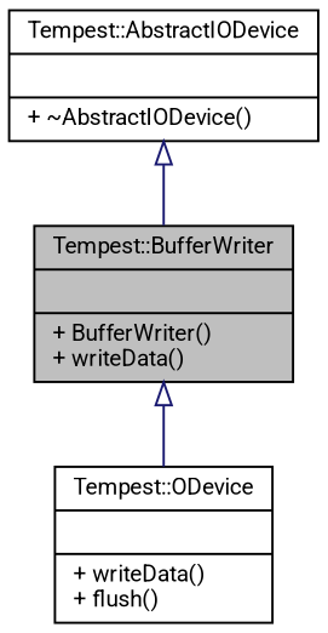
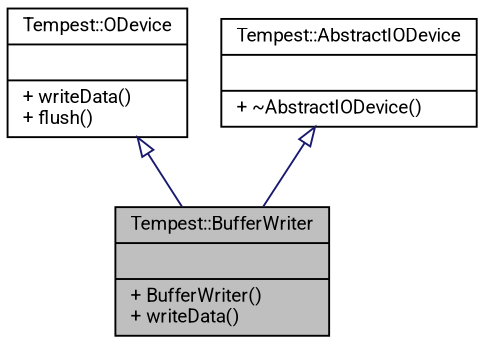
  digraph {
    fontname=Roboto
    node [color=black fillcolor=white fontname=Roboto fontsize=10 shape=record style=filled]
    edge [arrowtail=onormal color=midnightblue dir=back fontname=Roboto fontsize=10 labelfontname=Helvetica labelfontsize=10 style=solid]
    n1 [fillcolor=grey75 fontcolor=black height=0.2 label="{Tempest::BufferWriter\n||+ BufferWriter()\l+ writeData()\l}" width=0.4]
    n2 [height=0.2 label="{Tempest::ODevice\n||+ writeData()\l+ flush()\l}" width=0.4]
    n3 [height=0.2 label="{Tempest::AbstractIODevice\n||+ ~AbstractIODevice()\l}" width=0.4]
-   n1 -> n2
+   n2 -> n1
    n3 -> n1
  }
